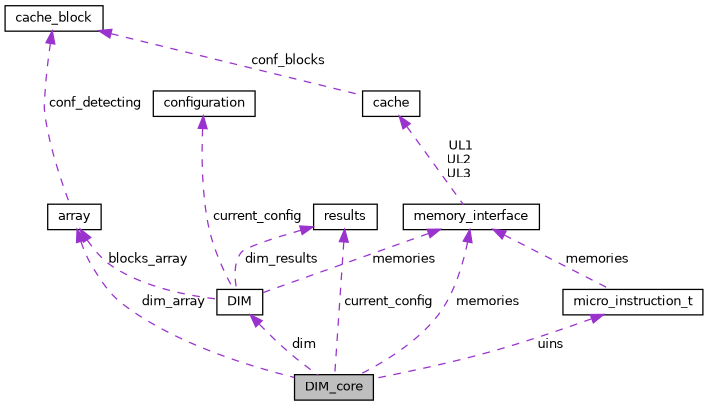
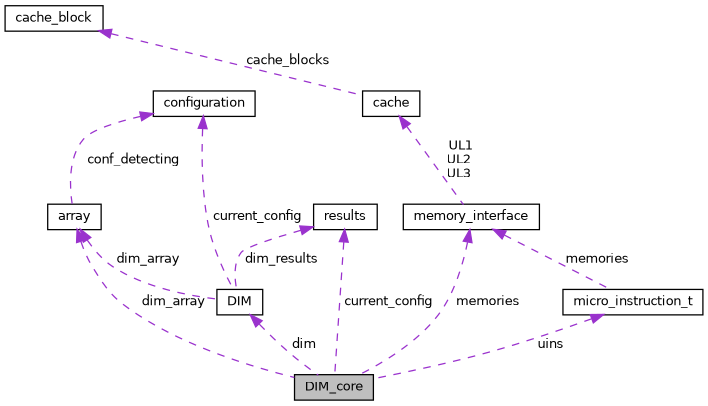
  digraph {
    node [color=black fillcolor=white fontname=Helvetica fontsize=10 shape=record style=filled]
    edge [color=darkorchid3 dir=back fontname=Helvetica fontsize=10 labelfontname=Helvetica labelfontsize=10 style=dashed]
    n1 [fillcolor=grey75 fontcolor=black height=0.2 label=DIM_core width=0.4]
    n2 [height=0.2 label=array width=0.4]
    n3 [height=0.2 label=DIM width=0.4]
    n4 [height=0.2 label=configuration width=0.4]
    n5 [height=0.2 label=cache_block width=0.4]
    n6 [height=0.2 label=cache width=0.4]
    n7 [height=0.2 label=micro_instruction_t width=0.4]
    n8 [height=0.2 label=results width=0.4]
    n9 [height=0.2 label=memory_interface width=0.4]
    n2 -> n1 [label=" dim_array"]
-   n2 -> n3 [label=" blocks_array"]
+   n2 -> n3 [label=" dim_array"]
    n3 -> n1 [label=" dim"]
-   n5 -> n2 [label=" conf_detecting"]
+   n4 -> n2 [label=" conf_detecting"]
    n4 -> n3 [label=" current_config"]
-   n5 -> n6 [label=" conf_blocks"]
+   n5 -> n6 [label=" cache_blocks"]
    n6 -> n9 [label=" UL1\nUL2\nUL3"]
    n7 -> n1 [label=" uins"]
    n8 -> n1 [label=" current_config"]
    n8 -> n3 [label=" dim_results"]
    n9 -> n1 [label=" memories"]
-   n9 -> n3 [label=" memories"]
    n9 -> n7 [label=" memories"]
  }
